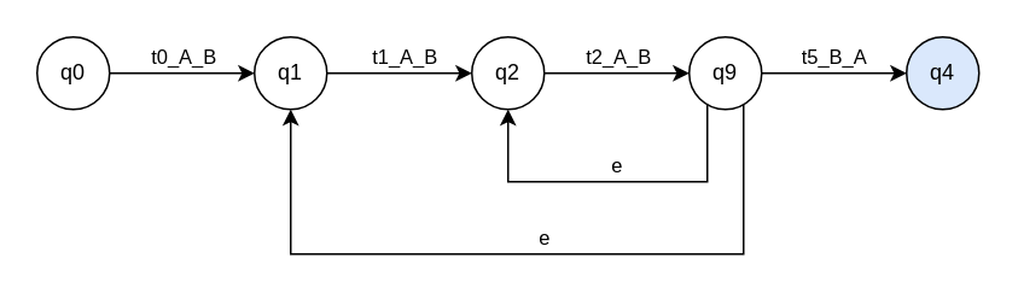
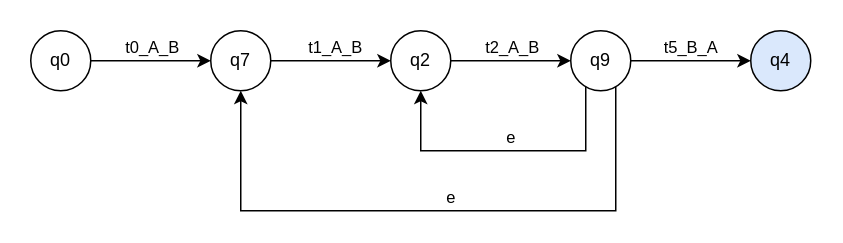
  <mxCell id="0" />
  <mxCell id="1" parent="0" />
  <mxCell id="2" style="rounded=0;orthogonalLoop=1;jettySize=auto;html=1;" parent="1" source="4" target="7" edge="1"><mxGeometry relative="1" as="geometry"><Array as="points" /></mxGeometry></mxCell>
  <mxCell id="3" value="t1_A_B" style="edgeLabel;html=1;align=center;verticalAlign=middle;resizable=0;points=[];" parent="2" vertex="1" connectable="0"><mxGeometry x="0.05" y="-2" relative="1" as="geometry"><mxPoint y="-12" as="offset" /></mxGeometry></mxCell>
- <mxCell id="4" value="q1" style="ellipse;whiteSpace=wrap;html=1;aspect=fixed;" parent="1" vertex="1"><mxGeometry x="140" y="20" width="40" height="40" as="geometry" /></mxCell>
+ <mxCell id="4" value="q7" style="ellipse;whiteSpace=wrap;html=1;aspect=fixed;" parent="1" vertex="1"><mxGeometry x="140" y="20" width="40" height="40" as="geometry" /></mxCell>
  <mxCell id="5" style="rounded=0;orthogonalLoop=1;jettySize=auto;html=1;" parent="1" source="7" target="14" edge="1"><mxGeometry relative="1" as="geometry"><Array as="points" /></mxGeometry></mxCell>
  <mxCell id="6" value="t2_A_B" style="edgeLabel;html=1;align=center;verticalAlign=middle;resizable=0;points=[];" parent="5" vertex="1" connectable="0"><mxGeometry x="0.05" y="-2" relative="1" as="geometry"><mxPoint x="-2" y="-12" as="offset" /></mxGeometry></mxCell>
  <mxCell id="7" value="q2" style="ellipse;whiteSpace=wrap;html=1;aspect=fixed;" parent="1" vertex="1"><mxGeometry x="260" y="20" width="40" height="40" as="geometry" /></mxCell>
  <mxCell id="8" style="rounded=0;orthogonalLoop=1;jettySize=auto;html=1;edgeStyle=orthogonalEdgeStyle;" parent="1" source="14" target="7" edge="1"><mxGeometry relative="1" as="geometry"><Array as="points"><mxPoint x="390" y="100" /><mxPoint x="280" y="100" /></Array></mxGeometry></mxCell>
  <mxCell id="9" value="e" style="edgeLabel;html=1;align=center;verticalAlign=middle;resizable=0;points=[];" parent="8" vertex="1" connectable="0"><mxGeometry x="0.087" y="-1" relative="1" as="geometry"><mxPoint x="12" y="-9" as="offset" /></mxGeometry></mxCell>
  <mxCell id="10" style="edgeStyle=orthogonalEdgeStyle;rounded=0;orthogonalLoop=1;jettySize=auto;html=1;" parent="1" source="14" target="4" edge="1"><mxGeometry relative="1" as="geometry"><Array as="points"><mxPoint x="410" y="140" /><mxPoint x="160" y="140" /></Array></mxGeometry></mxCell>
  <mxCell id="11" value="e" style="edgeLabel;html=1;align=center;verticalAlign=middle;resizable=0;points=[];" parent="10" vertex="1" connectable="0"><mxGeometry x="0.181" y="3" relative="1" as="geometry"><mxPoint x="51" y="-13" as="offset" /></mxGeometry></mxCell>
  <mxCell id="12" style="edgeStyle=orthogonalEdgeStyle;rounded=0;orthogonalLoop=1;jettySize=auto;html=1;" parent="1" source="14" target="18" edge="1"><mxGeometry relative="1" as="geometry" /></mxCell>
  <mxCell id="13" value="t5_B_A" style="edgeLabel;html=1;align=center;verticalAlign=middle;resizable=0;points=[];" parent="12" vertex="1" connectable="0"><mxGeometry x="-0.025" y="-2" relative="1" as="geometry"><mxPoint y="-12" as="offset" /></mxGeometry></mxCell>
  <mxCell id="14" value="q9" style="ellipse;whiteSpace=wrap;html=1;aspect=fixed;" parent="1" vertex="1"><mxGeometry x="380" y="20" width="40" height="40" as="geometry" /></mxCell>
  <mxCell id="15" style="edgeStyle=orthogonalEdgeStyle;rounded=0;orthogonalLoop=1;jettySize=auto;html=1;" parent="1" source="17" target="4" edge="1"><mxGeometry relative="1" as="geometry" /></mxCell>
  <mxCell id="16" value="t0_A_B" style="edgeLabel;html=1;align=center;verticalAlign=middle;resizable=0;points=[];" parent="15" vertex="1" connectable="0"><mxGeometry y="4" relative="1" as="geometry"><mxPoint y="-6" as="offset" /></mxGeometry></mxCell>
  <mxCell id="17" value="q0" style="ellipse;whiteSpace=wrap;html=1;aspect=fixed;" parent="1" vertex="1"><mxGeometry x="20" y="20" width="40" height="40" as="geometry" /></mxCell>
  <mxCell id="18" value="q4" style="ellipse;whiteSpace=wrap;html=1;aspect=fixed;fillColor=#dae8fc;" parent="1" vertex="1"><mxGeometry x="500" y="20" width="40" height="40" as="geometry" /></mxCell>
